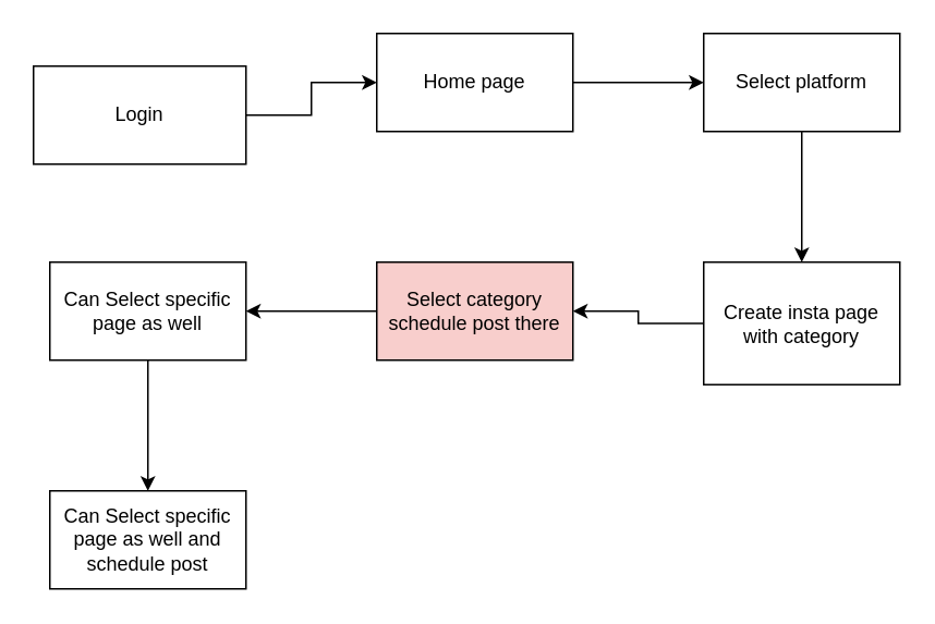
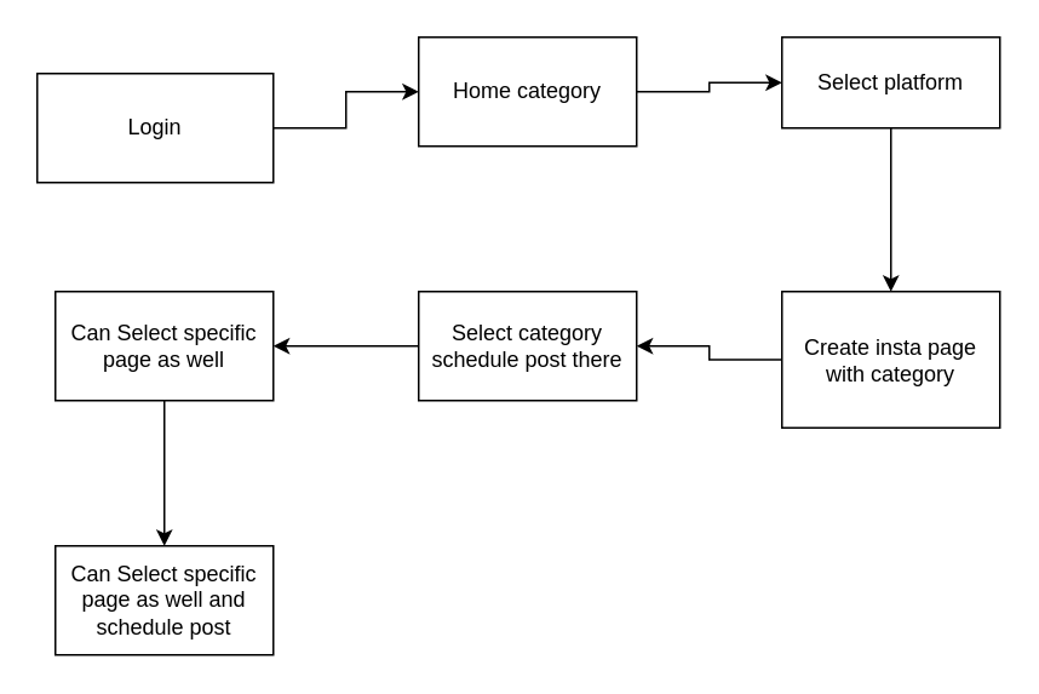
  <mxCell id="0" />
  <mxCell id="1" parent="0" />
  <mxCell id="2" value="" style="edgeStyle=orthogonalEdgeStyle;rounded=0;orthogonalLoop=1;jettySize=auto;html=1;" edge="1" parent="1" source="3" target="5"><mxGeometry relative="1" as="geometry" /></mxCell>
  <mxCell id="3" value="Login" style="rounded=0;whiteSpace=wrap;html=1;" vertex="1" parent="1"><mxGeometry x="20" y="40" width="130" height="60" as="geometry" /></mxCell>
  <mxCell id="4" value="" style="edgeStyle=orthogonalEdgeStyle;rounded=0;orthogonalLoop=1;jettySize=auto;html=1;" edge="1" parent="1" source="5" target="7"><mxGeometry relative="1" as="geometry" /></mxCell>
- <mxCell id="5" value="Home page" style="rounded=0;whiteSpace=wrap;html=1;" vertex="1" parent="1"><mxGeometry x="230" y="20" width="120" height="60" as="geometry" /></mxCell>
+ <mxCell id="5" value="Home category" style="rounded=0;whiteSpace=wrap;html=1;" vertex="1" parent="1"><mxGeometry x="230" y="20" width="120" height="60" as="geometry" /></mxCell>
  <mxCell id="6" value="" style="edgeStyle=orthogonalEdgeStyle;rounded=0;orthogonalLoop=1;jettySize=auto;html=1;" edge="1" parent="1" source="7" target="9"><mxGeometry relative="1" as="geometry" /></mxCell>
- <mxCell id="7" value="Select platform" style="whiteSpace=wrap;html=1;rounded=0;" vertex="1" parent="1"><mxGeometry x="430" y="20" width="120" height="60" as="geometry" /></mxCell>
+ <mxCell id="7" value="Select platform" style="whiteSpace=wrap;html=1;rounded=0;" vertex="1" parent="1"><mxGeometry x="430" y="20" width="120" height="50" as="geometry" /></mxCell>
  <mxCell id="8" value="" style="edgeStyle=orthogonalEdgeStyle;rounded=0;orthogonalLoop=1;jettySize=auto;html=1;" edge="1" parent="1" source="9" target="11"><mxGeometry relative="1" as="geometry" /></mxCell>
  <mxCell id="9" value="Create insta page with category" style="whiteSpace=wrap;html=1;rounded=0;" vertex="1" parent="1"><mxGeometry x="430" y="160" width="120" height="75" as="geometry" /></mxCell>
  <mxCell id="10" value="" style="edgeStyle=orthogonalEdgeStyle;rounded=0;orthogonalLoop=1;jettySize=auto;html=1;" edge="1" parent="1" source="11" target="13"><mxGeometry relative="1" as="geometry" /></mxCell>
- <mxCell id="11" value="Select category schedule post there" style="whiteSpace=wrap;html=1;rounded=0;fillColor=#f8cecc;" vertex="1" parent="1"><mxGeometry x="230" y="160" width="120" height="60" as="geometry" /></mxCell>
+ <mxCell id="11" value="Select category schedule post there" style="whiteSpace=wrap;html=1;rounded=0;" vertex="1" parent="1"><mxGeometry x="230" y="160" width="120" height="60" as="geometry" /></mxCell>
  <mxCell id="12" value="" style="edgeStyle=orthogonalEdgeStyle;rounded=0;orthogonalLoop=1;jettySize=auto;html=1;" edge="1" parent="1" source="13" target="14"><mxGeometry relative="1" as="geometry" /></mxCell>
  <mxCell id="13" value="Can Select specific&lt;div&gt;page as well&lt;/div&gt;" style="whiteSpace=wrap;html=1;rounded=0;" vertex="1" parent="1"><mxGeometry x="30" y="160" width="120" height="60" as="geometry" /></mxCell>
  <mxCell id="14" value="Can Select specific&lt;div&gt;page as well and schedule post&lt;/div&gt;" style="whiteSpace=wrap;html=1;rounded=0;" vertex="1" parent="1"><mxGeometry x="30" y="300" width="120" height="60" as="geometry" /></mxCell>
